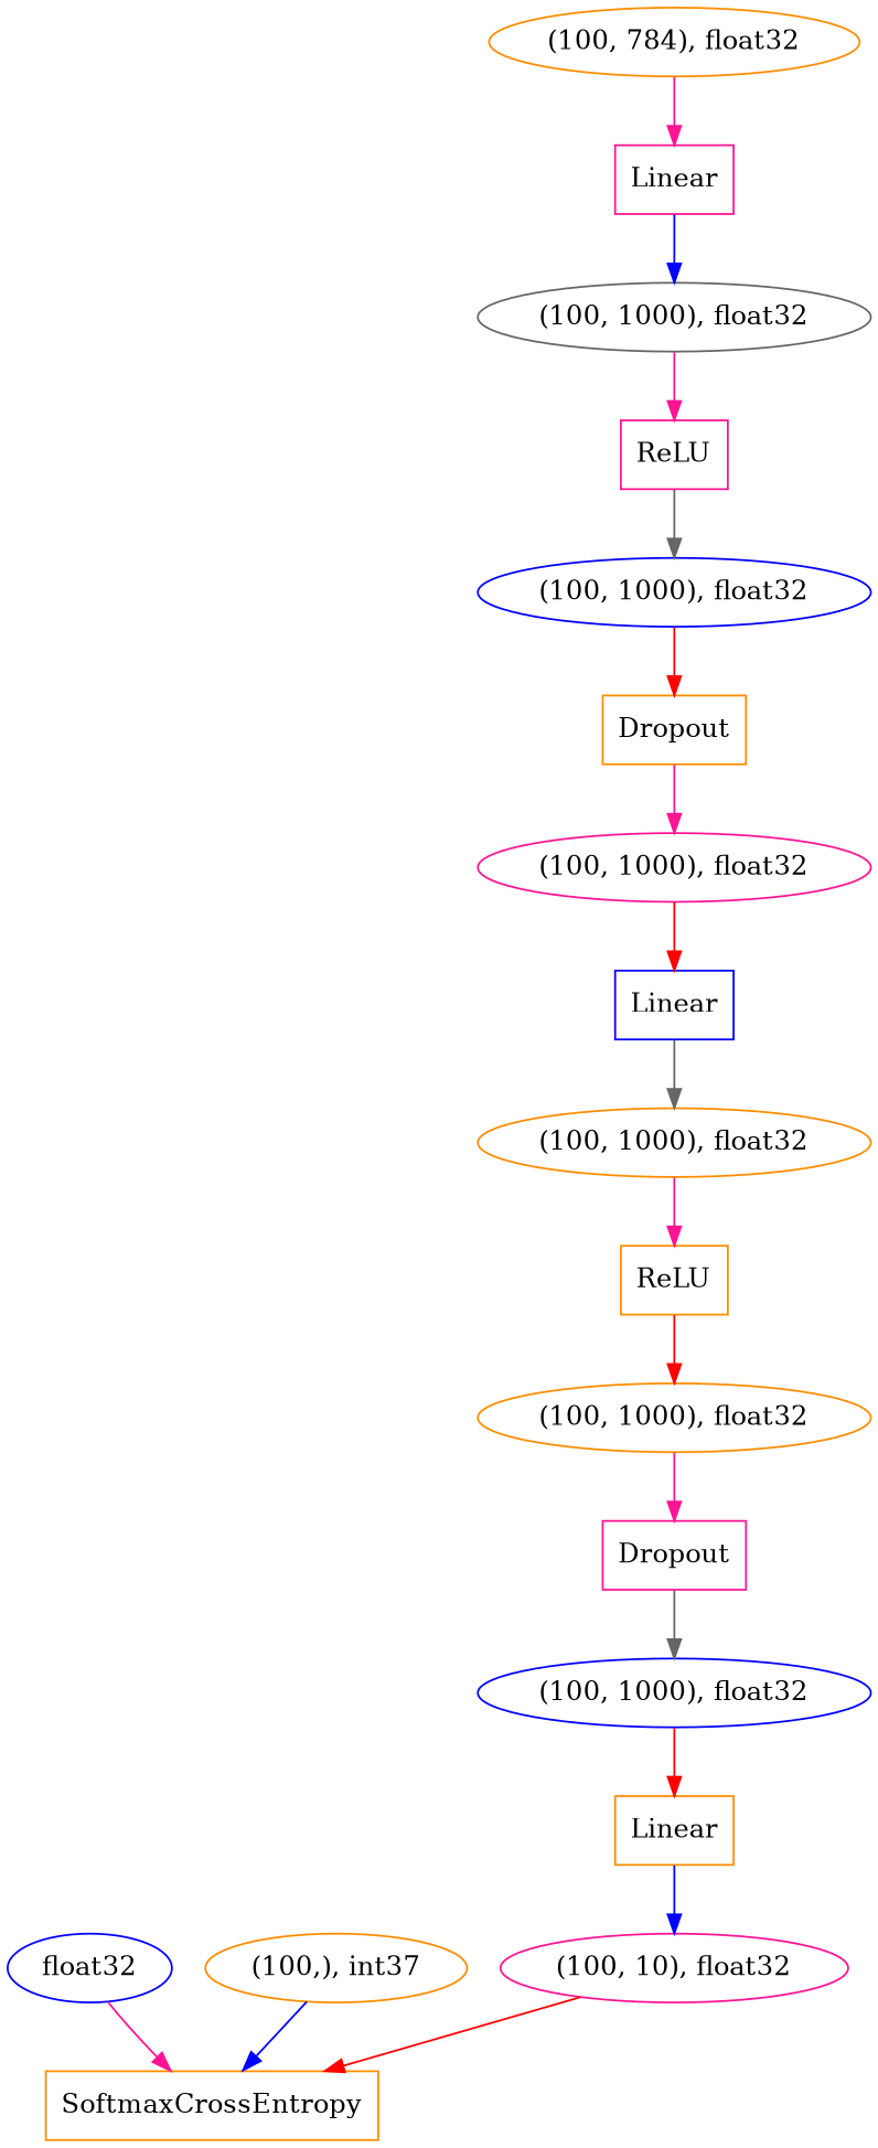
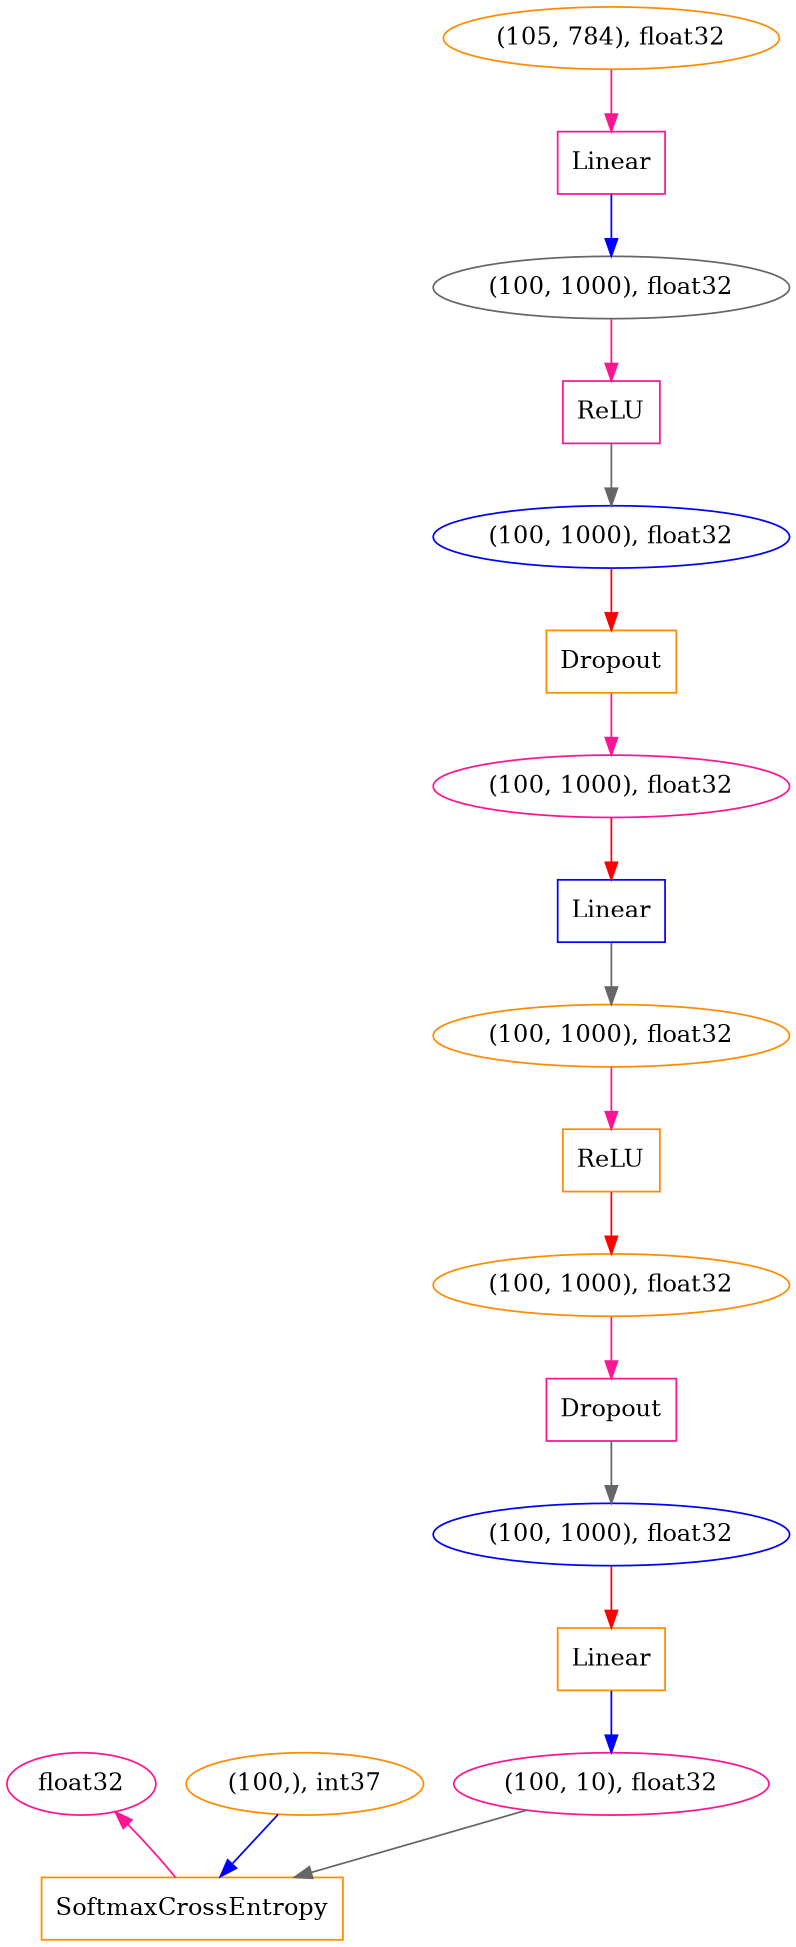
  digraph {
    node [color=darkorange shape=oval]
    edge [color=deeppink]
-   n1 [color=blue label=float32]
+   n1 [color=deeppink label=float32]
    n2 [label="(100,), int37"]
    n3 [label=SoftmaxCrossEntropy shape=box]
    n4 [color=gray40 label="(100, 1000), float32"]
    n5 [color=deeppink label=ReLU shape=box]
    n6 [color=blue label="(100, 1000), float32"]
    n7 [label="(100, 1000), float32"]
    n8 [color=deeppink label=Dropout shape=box]
    n9 [color=blue label="(100, 1000), float32"]
-   n10 [label="(100, 784), float32"]
+   n10 [label="(105, 784), float32"]
    n11 [color=deeppink label=Linear shape=box]
    n12 [label=Dropout shape=box]
    n13 [color=deeppink label="(100, 1000), float32"]
    n14 [color=deeppink label="(100, 10), float32"]
    n15 [color=blue label=Linear shape=box]
    n16 [label=Linear shape=box]
    n17 [label=ReLU shape=box]
    n18 [label="(100, 1000), float32"]
    n2 -> n3 [color=blue]
-   n1 -> n3
+   n3 -> n1
    n4 -> n5
    n5 -> n6 [color=gray40]
    n6 -> n12 [color=red]
    n7 -> n8
    n8 -> n9 [color=gray40]
    n9 -> n16 [color=red]
    n10 -> n11
    n11 -> n4 [color=blue]
    n12 -> n13
    n13 -> n15 [color=red]
-   n14 -> n3 [color=red]
+   n14 -> n3 [color=gray40]
    n15 -> n18 [color=gray40]
    n16 -> n14 [color=blue]
    n17 -> n7 [color=red]
    n18 -> n17
  }
